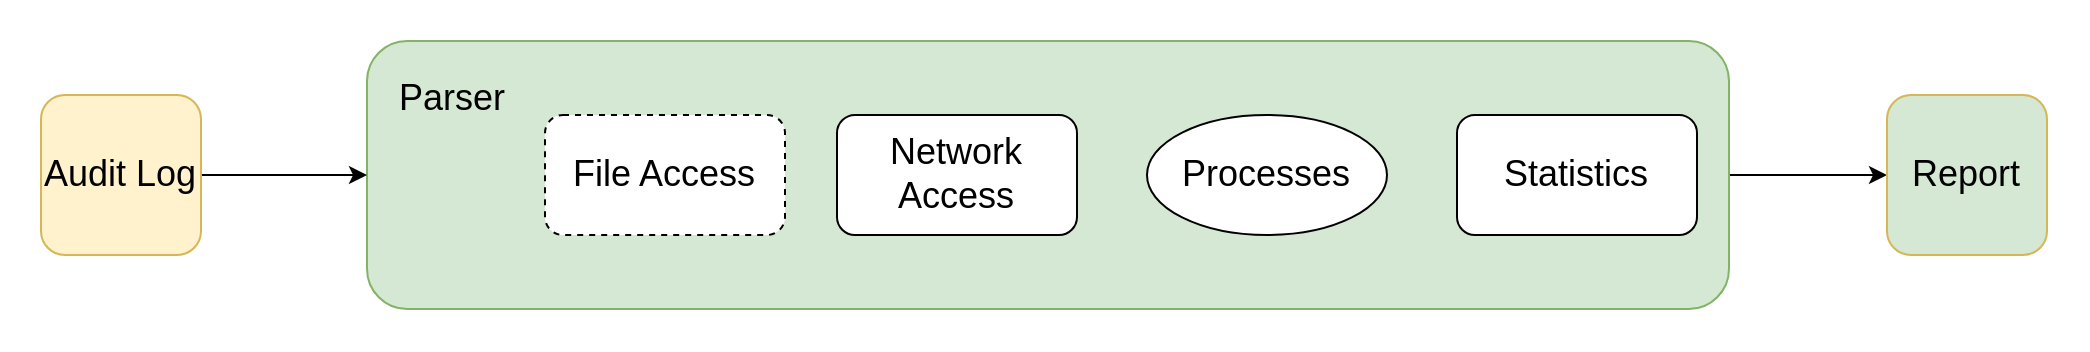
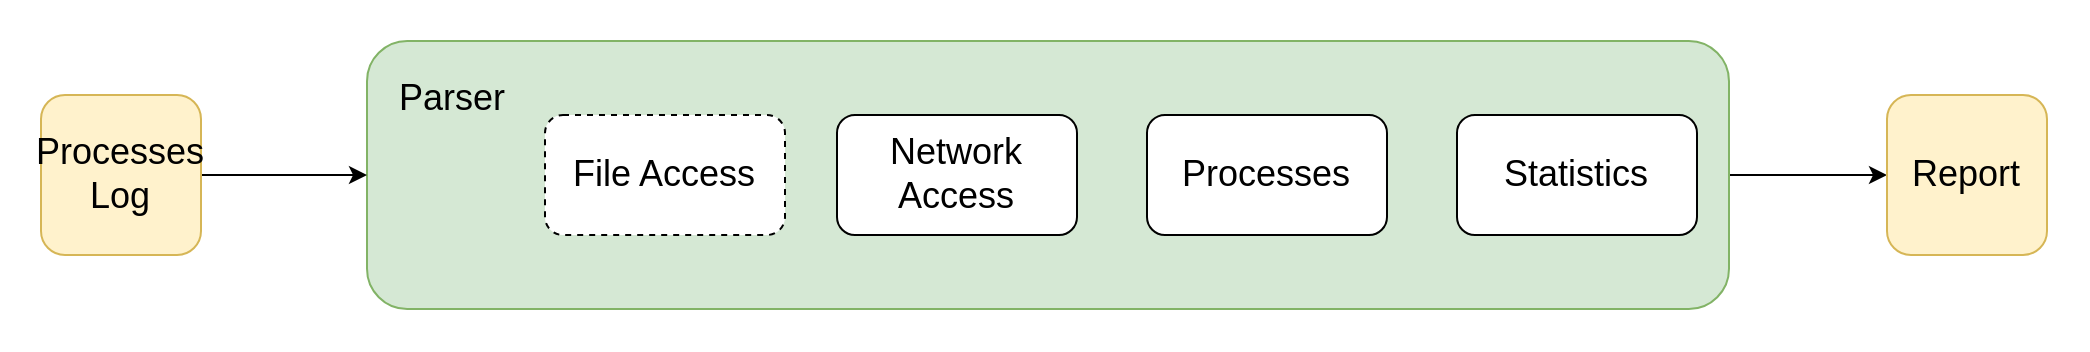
  <mxCell id="0" />
  <mxCell id="1" parent="0" />
  <mxCell id="2" style="edgeStyle=orthogonalEdgeStyle;rounded=0;orthogonalLoop=1;jettySize=auto;html=1;entryX=0;entryY=0.5;entryDx=0;entryDy=0;fontSize=18;" edge="1" parent="1" source="3" target="7"><mxGeometry relative="1" as="geometry" /></mxCell>
  <mxCell id="3" value="" style="rounded=1;whiteSpace=wrap;html=1;labelBackgroundColor=none;fontSize=18;fillColor=#d5e8d4;strokeColor=#82b366;" vertex="1" parent="1"><mxGeometry x="183" y="20" width="681" height="134" as="geometry" /></mxCell>
  <mxCell id="4" value="Parser" style="text;html=1;strokeColor=none;fillColor=none;align=center;verticalAlign=middle;whiteSpace=wrap;rounded=0;labelBackgroundColor=none;fontSize=18;" vertex="1" parent="1"><mxGeometry x="196" y="34" width="60" height="30" as="geometry" /></mxCell>
  <mxCell id="5" style="edgeStyle=orthogonalEdgeStyle;rounded=0;orthogonalLoop=1;jettySize=auto;html=1;entryX=0;entryY=0.5;entryDx=0;entryDy=0;fontSize=18;" edge="1" parent="1" source="6" target="3"><mxGeometry relative="1" as="geometry" /></mxCell>
- <mxCell id="6" value="Audit Log" style="whiteSpace=wrap;html=1;aspect=fixed;rounded=1;labelBackgroundColor=none;fontSize=18;fillColor=#fff2cc;strokeColor=#d6b656;" vertex="1" parent="1"><mxGeometry x="20" y="47" width="80" height="80" as="geometry" /></mxCell>
- <mxCell id="7" value="Report" style="whiteSpace=wrap;html=1;aspect=fixed;rounded=1;labelBackgroundColor=none;fontSize=18;fillColor=#d5e8d4;strokeColor=#d6b656;" vertex="1" parent="1"><mxGeometry x="943" y="47" width="80" height="80" as="geometry" /></mxCell>
+ <mxCell id="6" value="Processes Log" style="whiteSpace=wrap;html=1;aspect=fixed;rounded=1;labelBackgroundColor=none;fontSize=18;fillColor=#fff2cc;strokeColor=#d6b656;" vertex="1" parent="1"><mxGeometry x="20" y="47" width="80" height="80" as="geometry" /></mxCell>
+ <mxCell id="7" value="Report" style="whiteSpace=wrap;html=1;aspect=fixed;rounded=1;labelBackgroundColor=none;fontSize=18;fillColor=#fff2cc;strokeColor=#d6b656;" vertex="1" parent="1"><mxGeometry x="943" y="47" width="80" height="80" as="geometry" /></mxCell>
  <mxCell id="8" value="File Access" style="rounded=1;whiteSpace=wrap;html=1;labelBackgroundColor=none;fontSize=18;dashed=1;" vertex="1" parent="1"><mxGeometry x="272" y="57" width="120" height="60" as="geometry" /></mxCell>
  <mxCell id="9" value="Network Access" style="rounded=1;whiteSpace=wrap;html=1;labelBackgroundColor=none;fontSize=18;" vertex="1" parent="1"><mxGeometry x="418" y="57" width="120" height="60" as="geometry" /></mxCell>
  <mxCell id="10" value="Statistics" style="rounded=1;whiteSpace=wrap;html=1;labelBackgroundColor=none;fontSize=18;" vertex="1" parent="1"><mxGeometry x="728" y="57" width="120" height="60" as="geometry" /></mxCell>
- <mxCell id="11" value="Processes" style="ellipse;whiteSpace=wrap;html=1;labelBackgroundColor=none;fontSize=18;" vertex="1" parent="1"><mxGeometry x="573" y="57" width="120" height="60" as="geometry" /></mxCell>
+ <mxCell id="11" value="Processes" style="rounded=1;whiteSpace=wrap;html=1;labelBackgroundColor=none;fontSize=18;" vertex="1" parent="1"><mxGeometry x="573" y="57" width="120" height="60" as="geometry" /></mxCell>
